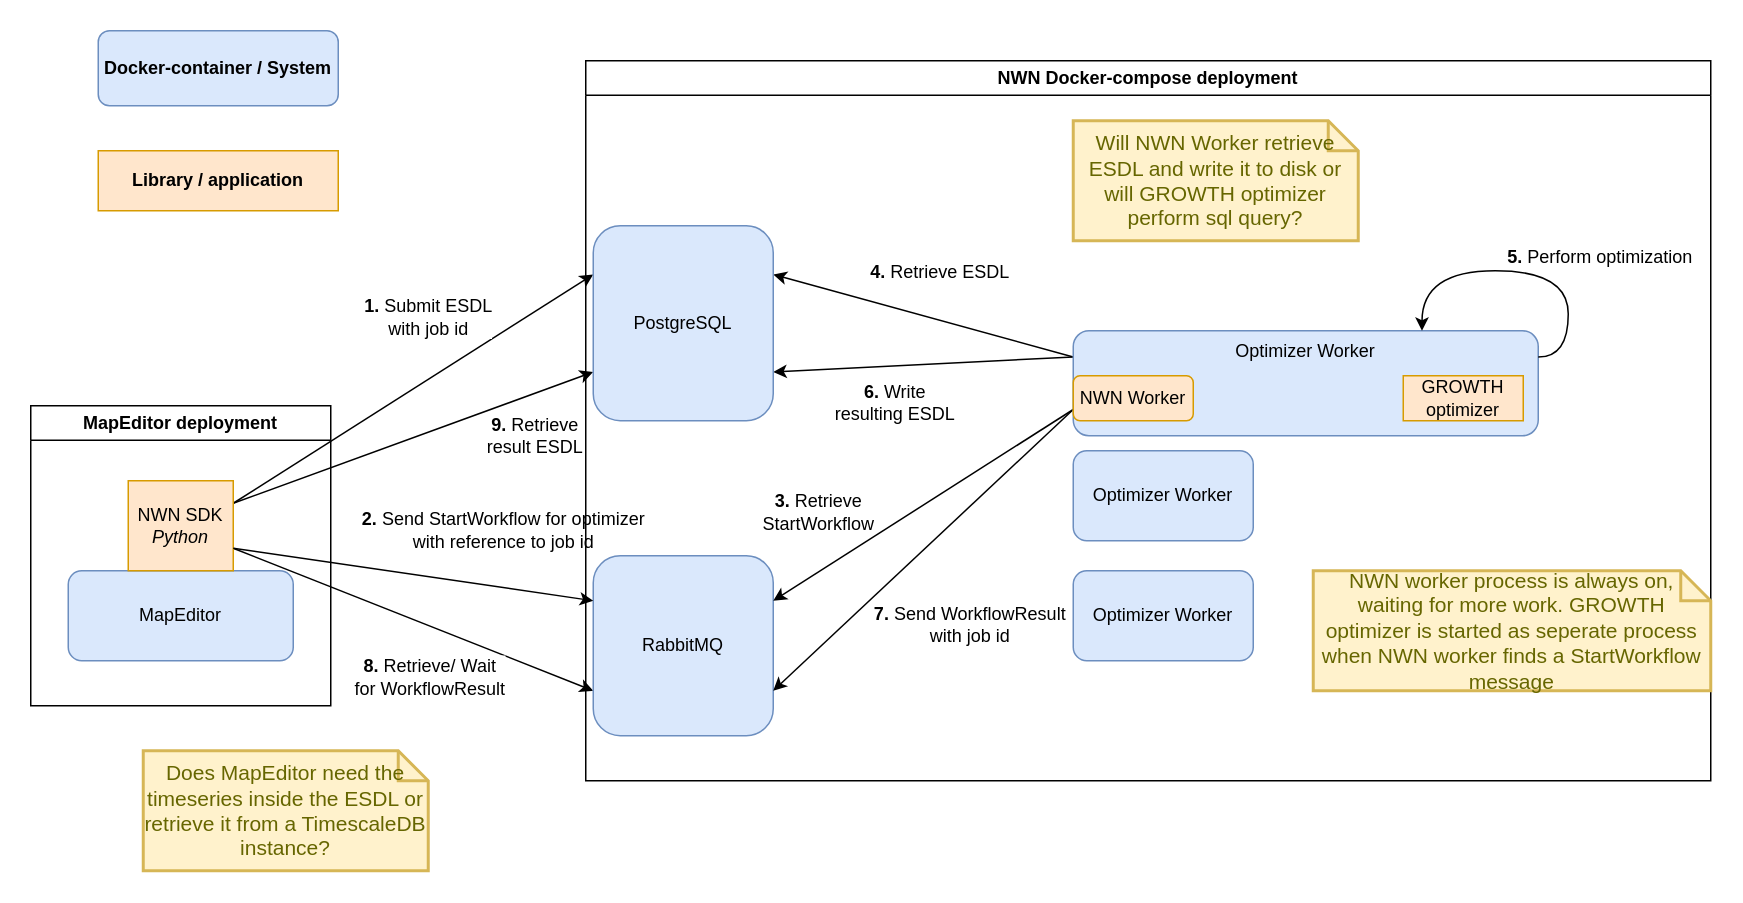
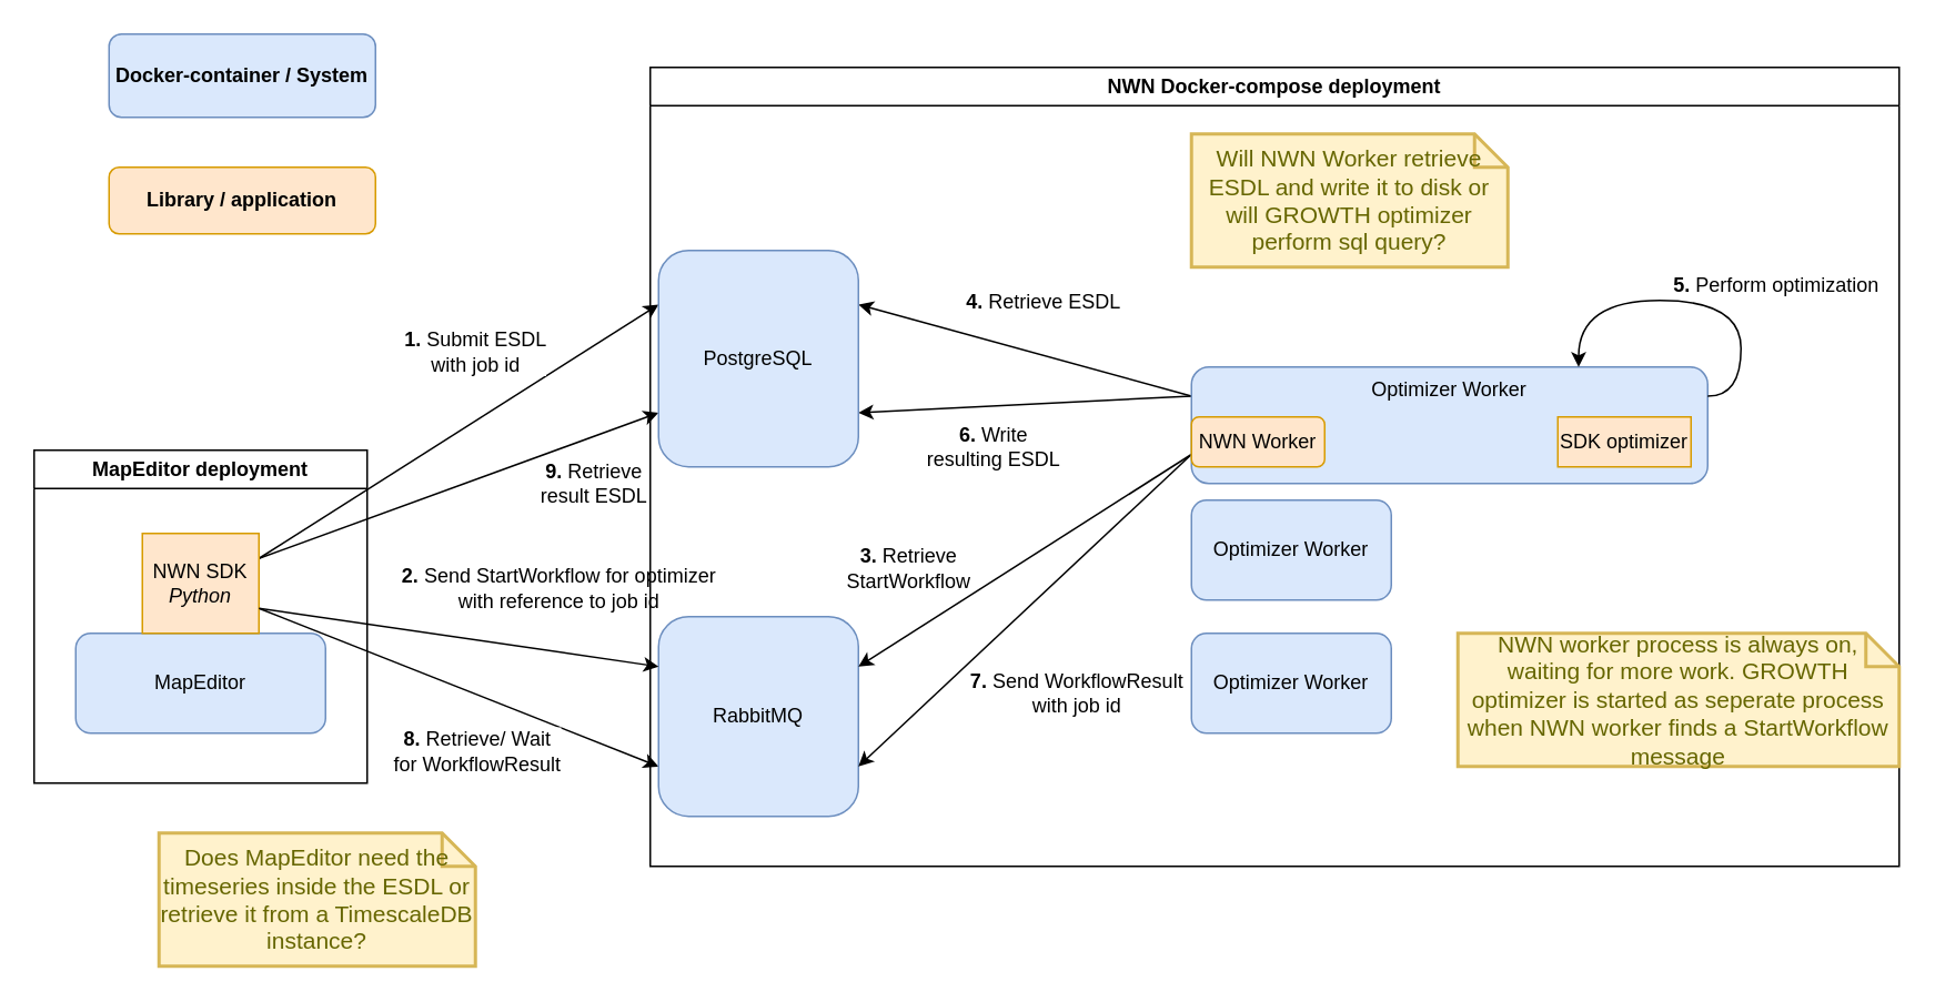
  <mxCell id="0" />
  <mxCell id="1" parent="0" />
  <mxCell id="2" value="MapEditor" style="rounded=1;whiteSpace=wrap;html=1;fillColor=#dae8fc;strokeColor=#6c8ebf;" vertex="1" parent="1"><mxGeometry x="45" y="380" width="150" height="60" as="geometry" /></mxCell>
  <mxCell id="3" style="edgeStyle=none;rounded=0;orthogonalLoop=1;jettySize=auto;html=1;exitX=1;exitY=0.75;exitDx=0;exitDy=0;entryX=0;entryY=0.75;entryDx=0;entryDy=0;fontSize=12;" edge="1" parent="1" source="9" target="11"><mxGeometry relative="1" as="geometry" /></mxCell>
  <mxCell id="4" value="&lt;b&gt;8.&lt;/b&gt; Retrieve/ Wait&lt;br&gt;for WorkflowResult" style="edgeLabel;html=1;align=center;verticalAlign=middle;resizable=0;points=[];fontSize=12;" vertex="1" connectable="0" parent="3"><mxGeometry x="0.341" y="2" relative="1" as="geometry"><mxPoint x="-31" y="24" as="offset" /></mxGeometry></mxCell>
  <mxCell id="5" style="edgeStyle=none;rounded=0;orthogonalLoop=1;jettySize=auto;html=1;exitX=1;exitY=0.25;exitDx=0;exitDy=0;entryX=0;entryY=0.25;entryDx=0;entryDy=0;fontSize=12;" edge="1" parent="1" source="9" target="27"><mxGeometry relative="1" as="geometry" /></mxCell>
  <mxCell id="6" value="&lt;b&gt;1.&lt;/b&gt; Submit ESDL&lt;br&gt;with job id" style="edgeLabel;html=1;align=center;verticalAlign=middle;resizable=0;points=[];fontSize=12;" vertex="1" connectable="0" parent="5"><mxGeometry x="-0.21" y="-2" relative="1" as="geometry"><mxPoint x="34" y="-66" as="offset" /></mxGeometry></mxCell>
  <mxCell id="7" style="edgeStyle=none;rounded=0;orthogonalLoop=1;jettySize=auto;html=1;exitX=1;exitY=0.25;exitDx=0;exitDy=0;entryX=0;entryY=0.75;entryDx=0;entryDy=0;fontSize=12;" edge="1" parent="1" source="9" target="27"><mxGeometry relative="1" as="geometry" /></mxCell>
  <mxCell id="8" value="&lt;b&gt;9.&lt;/b&gt; Retrieve&lt;br&gt;result ESDL" style="edgeLabel;html=1;align=center;verticalAlign=middle;resizable=0;points=[];fontSize=12;" vertex="1" connectable="0" parent="7"><mxGeometry x="0.606" y="1" relative="1" as="geometry"><mxPoint x="8" y="26" as="offset" /></mxGeometry></mxCell>
  <mxCell id="9" value="NWN SDK&lt;br&gt;&lt;i&gt;Python&lt;/i&gt;" style="rounded=0;whiteSpace=wrap;html=1;fillColor=#ffe6cc;strokeColor=#d79b00;" vertex="1" parent="1"><mxGeometry x="85" y="320" width="70" height="60" as="geometry" /></mxCell>
  <mxCell id="10" value="MapEditor deployment" style="swimlane;whiteSpace=wrap;html=1;" vertex="1" parent="1"><mxGeometry x="20" y="270" width="200" height="200" as="geometry" /></mxCell>
  <mxCell id="11" value="RabbitMQ" style="rounded=1;whiteSpace=wrap;html=1;fillColor=#dae8fc;strokeColor=#6c8ebf;" vertex="1" parent="1"><mxGeometry x="395" y="370" width="120" height="120" as="geometry" /></mxCell>
  <mxCell id="12" value="" style="endArrow=classic;html=1;rounded=0;exitX=1;exitY=0.75;exitDx=0;exitDy=0;entryX=0;entryY=0.25;entryDx=0;entryDy=0;" edge="1" parent="1" source="9" target="11"><mxGeometry width="50" height="50" relative="1" as="geometry"><mxPoint x="255" y="370" as="sourcePoint" /><mxPoint x="305" y="320" as="targetPoint" /></mxGeometry></mxCell>
  <mxCell id="13" value="&lt;b&gt;2.&lt;/b&gt; Send StartWorkflow for optimizer&lt;br&gt;with reference to job id" style="edgeLabel;html=1;align=center;verticalAlign=middle;resizable=0;points=[];fontSize=12;" vertex="1" connectable="0" parent="12"><mxGeometry x="0.092" relative="1" as="geometry"><mxPoint x="49" y="-32" as="offset" /></mxGeometry></mxCell>
  <mxCell id="14" style="rounded=0;orthogonalLoop=1;jettySize=auto;html=1;exitX=0;exitY=0.75;exitDx=0;exitDy=0;entryX=1;entryY=0.25;entryDx=0;entryDy=0;" edge="1" parent="1" source="22" target="11"><mxGeometry relative="1" as="geometry" /></mxCell>
  <mxCell id="15" value="&lt;b&gt;3.&lt;/b&gt; Retrieve&lt;br&gt;StartWorkflow" style="edgeLabel;html=1;align=center;verticalAlign=middle;resizable=0;points=[];fontSize=12;" vertex="1" connectable="0" parent="14"><mxGeometry x="-0.234" y="1" relative="1" as="geometry"><mxPoint x="-94" y="18" as="offset" /></mxGeometry></mxCell>
  <mxCell id="16" style="edgeStyle=none;rounded=0;orthogonalLoop=1;jettySize=auto;html=1;exitX=0;exitY=0.75;exitDx=0;exitDy=0;entryX=1;entryY=0.75;entryDx=0;entryDy=0;" edge="1" parent="1" source="22" target="11"><mxGeometry relative="1" as="geometry" /></mxCell>
  <mxCell id="17" value="&lt;b style=&quot;font-size: 12px;&quot;&gt;7.&lt;/b&gt; Send WorkflowResult&lt;br style=&quot;font-size: 12px;&quot;&gt;with job id" style="edgeLabel;html=1;align=center;verticalAlign=middle;resizable=0;points=[];fontSize=12;" vertex="1" connectable="0" parent="16"><mxGeometry x="0.384" y="1" relative="1" as="geometry"><mxPoint x="68" y="12" as="offset" /></mxGeometry></mxCell>
  <mxCell id="18" style="edgeStyle=none;rounded=0;orthogonalLoop=1;jettySize=auto;html=1;exitX=0;exitY=0.25;exitDx=0;exitDy=0;entryX=1;entryY=0.25;entryDx=0;entryDy=0;fontSize=12;" edge="1" parent="1" source="22" target="27"><mxGeometry relative="1" as="geometry" /></mxCell>
  <mxCell id="19" value="&lt;b&gt;4.&lt;/b&gt; Retrieve ESDL" style="edgeLabel;html=1;align=center;verticalAlign=middle;resizable=0;points=[];fontSize=12;" vertex="1" connectable="0" parent="18"><mxGeometry x="0.475" y="-2" relative="1" as="geometry"><mxPoint x="57" y="-15" as="offset" /></mxGeometry></mxCell>
  <mxCell id="20" style="edgeStyle=none;rounded=0;orthogonalLoop=1;jettySize=auto;html=1;exitX=0;exitY=0.25;exitDx=0;exitDy=0;entryX=1;entryY=0.75;entryDx=0;entryDy=0;fontSize=12;" edge="1" parent="1" source="22" target="27"><mxGeometry relative="1" as="geometry" /></mxCell>
  <mxCell id="21" value="&lt;b&gt;6.&lt;/b&gt; Write&lt;br&gt;resulting ESDL" style="edgeLabel;html=1;align=center;verticalAlign=middle;resizable=0;points=[];fontSize=12;" vertex="1" connectable="0" parent="20"><mxGeometry x="0.447" relative="1" as="geometry"><mxPoint x="25" y="23" as="offset" /></mxGeometry></mxCell>
  <mxCell id="22" value="Optimizer Worker" style="rounded=1;whiteSpace=wrap;html=1;verticalAlign=top;fillColor=#dae8fc;strokeColor=#6c8ebf;" vertex="1" parent="1"><mxGeometry x="715" y="220" width="310" height="70" as="geometry" /></mxCell>
  <mxCell id="23" value="Optimizer Worker" style="rounded=1;whiteSpace=wrap;html=1;fillColor=#dae8fc;strokeColor=#6c8ebf;" vertex="1" parent="1"><mxGeometry x="715" y="300" width="120" height="60" as="geometry" /></mxCell>
  <mxCell id="24" value="Optimizer Worker" style="rounded=1;whiteSpace=wrap;html=1;fillColor=#dae8fc;strokeColor=#6c8ebf;" vertex="1" parent="1"><mxGeometry x="715" y="380" width="120" height="60" as="geometry" /></mxCell>
  <mxCell id="25" value="NWN Worker" style="whiteSpace=wrap;html=1;fontSize=12;fillColor=#ffe6cc;strokeColor=#d79b00;rounded=1;" vertex="1" parent="1"><mxGeometry x="715" y="250" width="80" height="30" as="geometry" /></mxCell>
- <mxCell id="26" value="GROWTH optimizer" style="rounded=0;whiteSpace=wrap;html=1;fontSize=12;fillColor=#ffe6cc;strokeColor=#d79b00;" vertex="1" parent="1"><mxGeometry x="935" y="250" width="80" height="30" as="geometry" /></mxCell>
+ <mxCell id="26" value="SDK optimizer" style="rounded=0;whiteSpace=wrap;html=1;fontSize=12;fillColor=#ffe6cc;strokeColor=#d79b00;" vertex="1" parent="1"><mxGeometry x="935" y="250" width="80" height="30" as="geometry" /></mxCell>
  <mxCell id="27" value="PostgreSQL" style="rounded=1;whiteSpace=wrap;html=1;fontSize=12;fillColor=#dae8fc;strokeColor=#6c8ebf;" vertex="1" parent="1"><mxGeometry x="395" y="150" width="120" height="130" as="geometry" /></mxCell>
  <mxCell id="28" value="Will NWN Worker retrieve ESDL and write it to disk or will GROWTH optimizer perform sql query?" style="shape=note;strokeWidth=2;fontSize=14;size=20;whiteSpace=wrap;html=1;fillColor=#fff2cc;strokeColor=#d6b656;fontColor=#666600;" vertex="1" parent="1"><mxGeometry x="715" y="80" width="190" height="80" as="geometry" /></mxCell>
  <mxCell id="29" value="NWN Docker-compose deployment" style="swimlane;whiteSpace=wrap;html=1;fontSize=12;" vertex="1" parent="1"><mxGeometry x="390" y="40" width="750" height="480" as="geometry" /></mxCell>
  <mxCell id="30" value="NWN worker process is always on, waiting for more work. GROWTH optimizer is started as seperate process when NWN worker finds a StartWorkflow message" style="shape=note;strokeWidth=2;fontSize=14;size=20;whiteSpace=wrap;html=1;fillColor=#fff2cc;strokeColor=#d6b656;fontColor=#666600;" vertex="1" parent="29"><mxGeometry x="485" y="340" width="265" height="80" as="geometry" /></mxCell>
  <mxCell id="31" value="&lt;b&gt;Docker-container / System&lt;/b&gt;" style="rounded=1;whiteSpace=wrap;html=1;fontSize=12;fillColor=#dae8fc;strokeColor=#6c8ebf;" vertex="1" parent="1"><mxGeometry x="65" y="20" width="160" height="50" as="geometry" /></mxCell>
- <mxCell id="32" value="Library / application" style="rounded=0;whiteSpace=wrap;html=1;fillColor=#ffe6cc;strokeColor=#d79b00;fontStyle=1" vertex="1" parent="1"><mxGeometry x="65" y="100" width="160" height="40" as="geometry" /></mxCell>
+ <mxCell id="32" value="Library / application" style="whiteSpace=wrap;html=1;fillColor=#ffe6cc;strokeColor=#d79b00;fontStyle=1;rounded=1;" vertex="1" parent="1"><mxGeometry x="65" y="100" width="160" height="40" as="geometry" /></mxCell>
  <mxCell id="33" value="Does MapEditor need the timeseries inside the ESDL or retrieve it from a TimescaleDB instance?" style="shape=note;strokeWidth=2;fontSize=14;size=20;whiteSpace=wrap;html=1;fillColor=#fff2cc;strokeColor=#d6b656;fontColor=#666600;" vertex="1" parent="1"><mxGeometry x="95" y="500" width="190" height="80" as="geometry" /></mxCell>
  <mxCell id="34" style="edgeStyle=orthogonalEdgeStyle;rounded=0;orthogonalLoop=1;jettySize=auto;html=1;exitX=1;exitY=0.25;exitDx=0;exitDy=0;entryX=0.75;entryY=0;entryDx=0;entryDy=0;fontSize=12;curved=1;" edge="1" parent="1" source="22" target="22"><mxGeometry relative="1" as="geometry"><Array as="points"><mxPoint x="1045" y="238" /><mxPoint x="1045" y="180" /><mxPoint x="948" y="180" /></Array></mxGeometry></mxCell>
  <mxCell id="35" value="&lt;b&gt;5.&lt;/b&gt; Perform optimization" style="edgeLabel;html=1;align=center;verticalAlign=middle;resizable=0;points=[];fontSize=12;" vertex="1" connectable="0" parent="34"><mxGeometry x="-0.04" y="1" relative="1" as="geometry"><mxPoint x="46" y="-11" as="offset" /></mxGeometry></mxCell>
